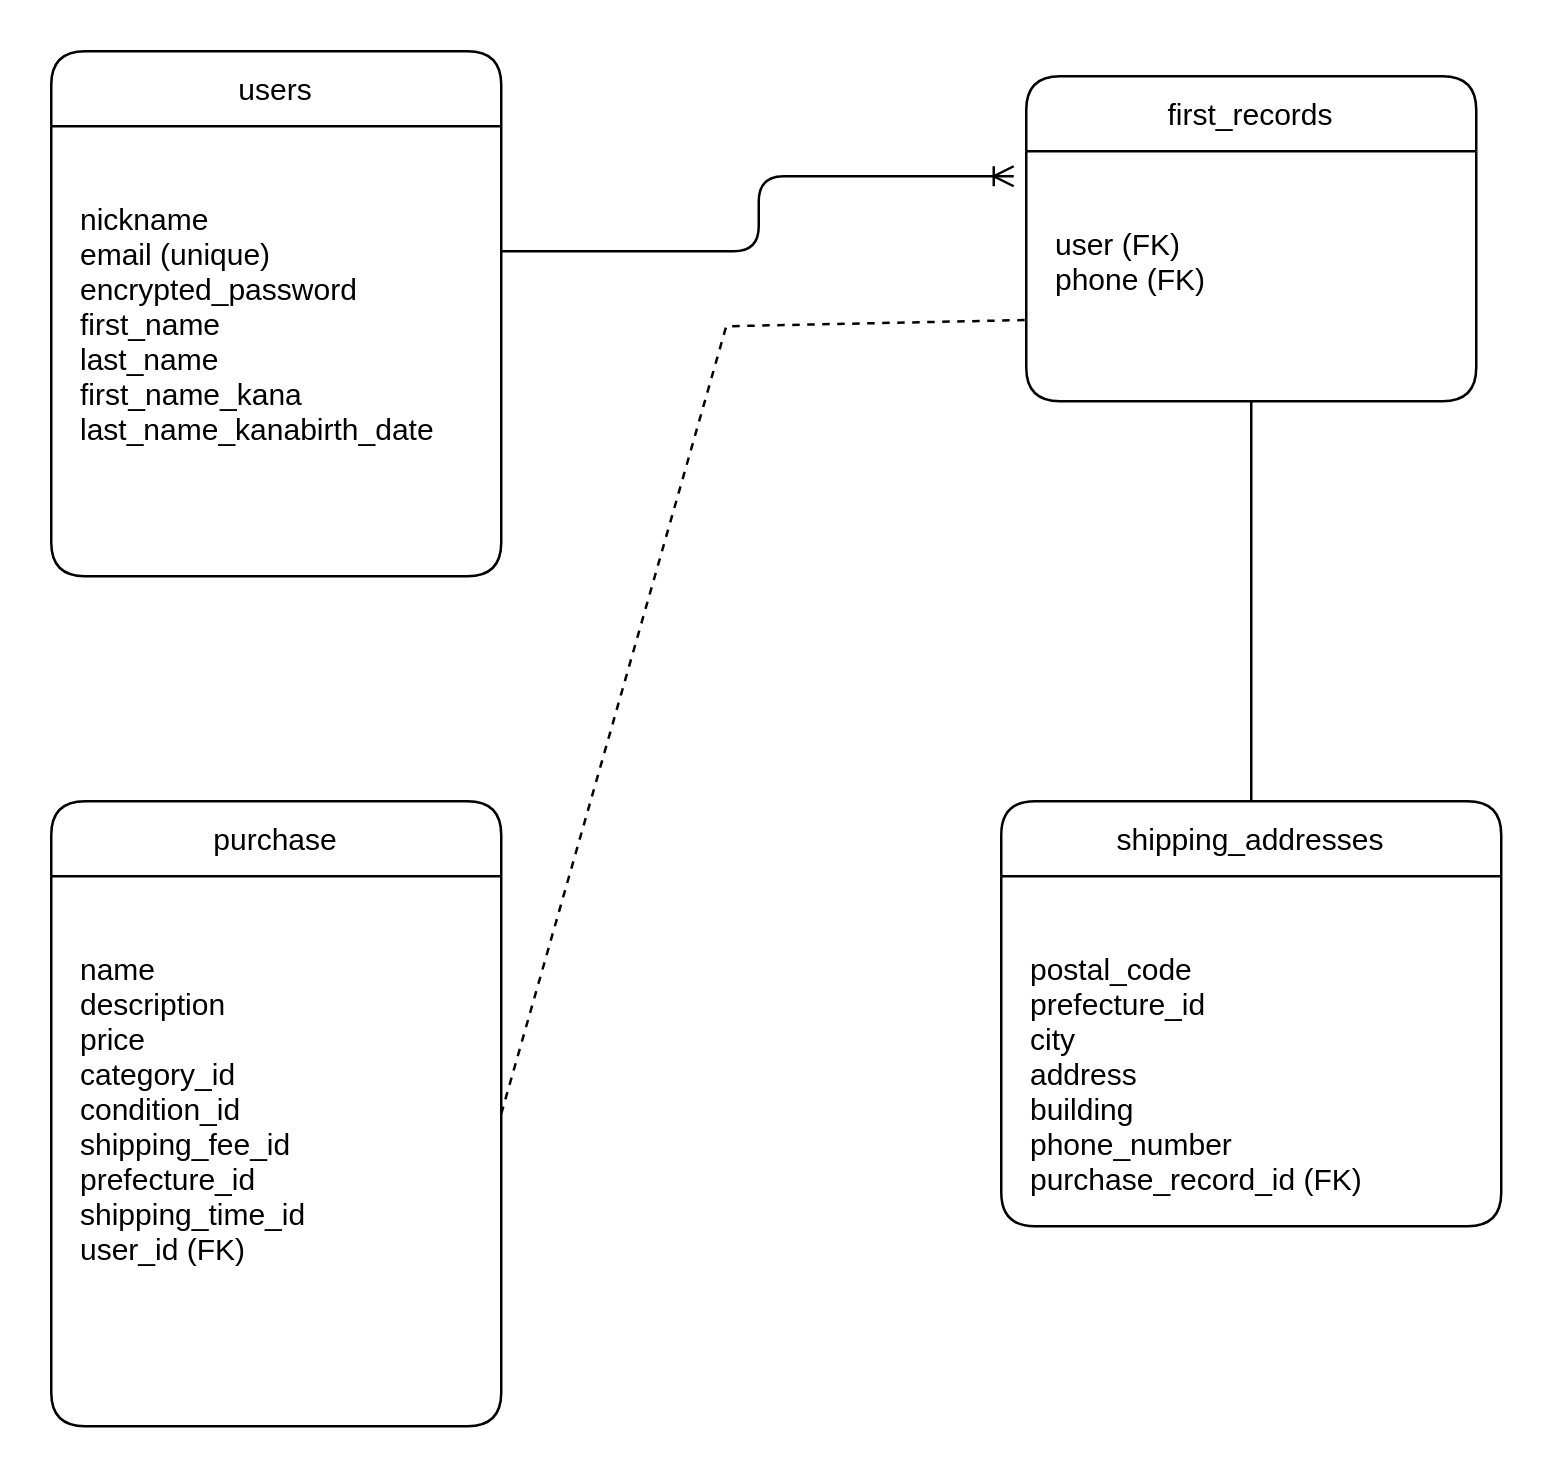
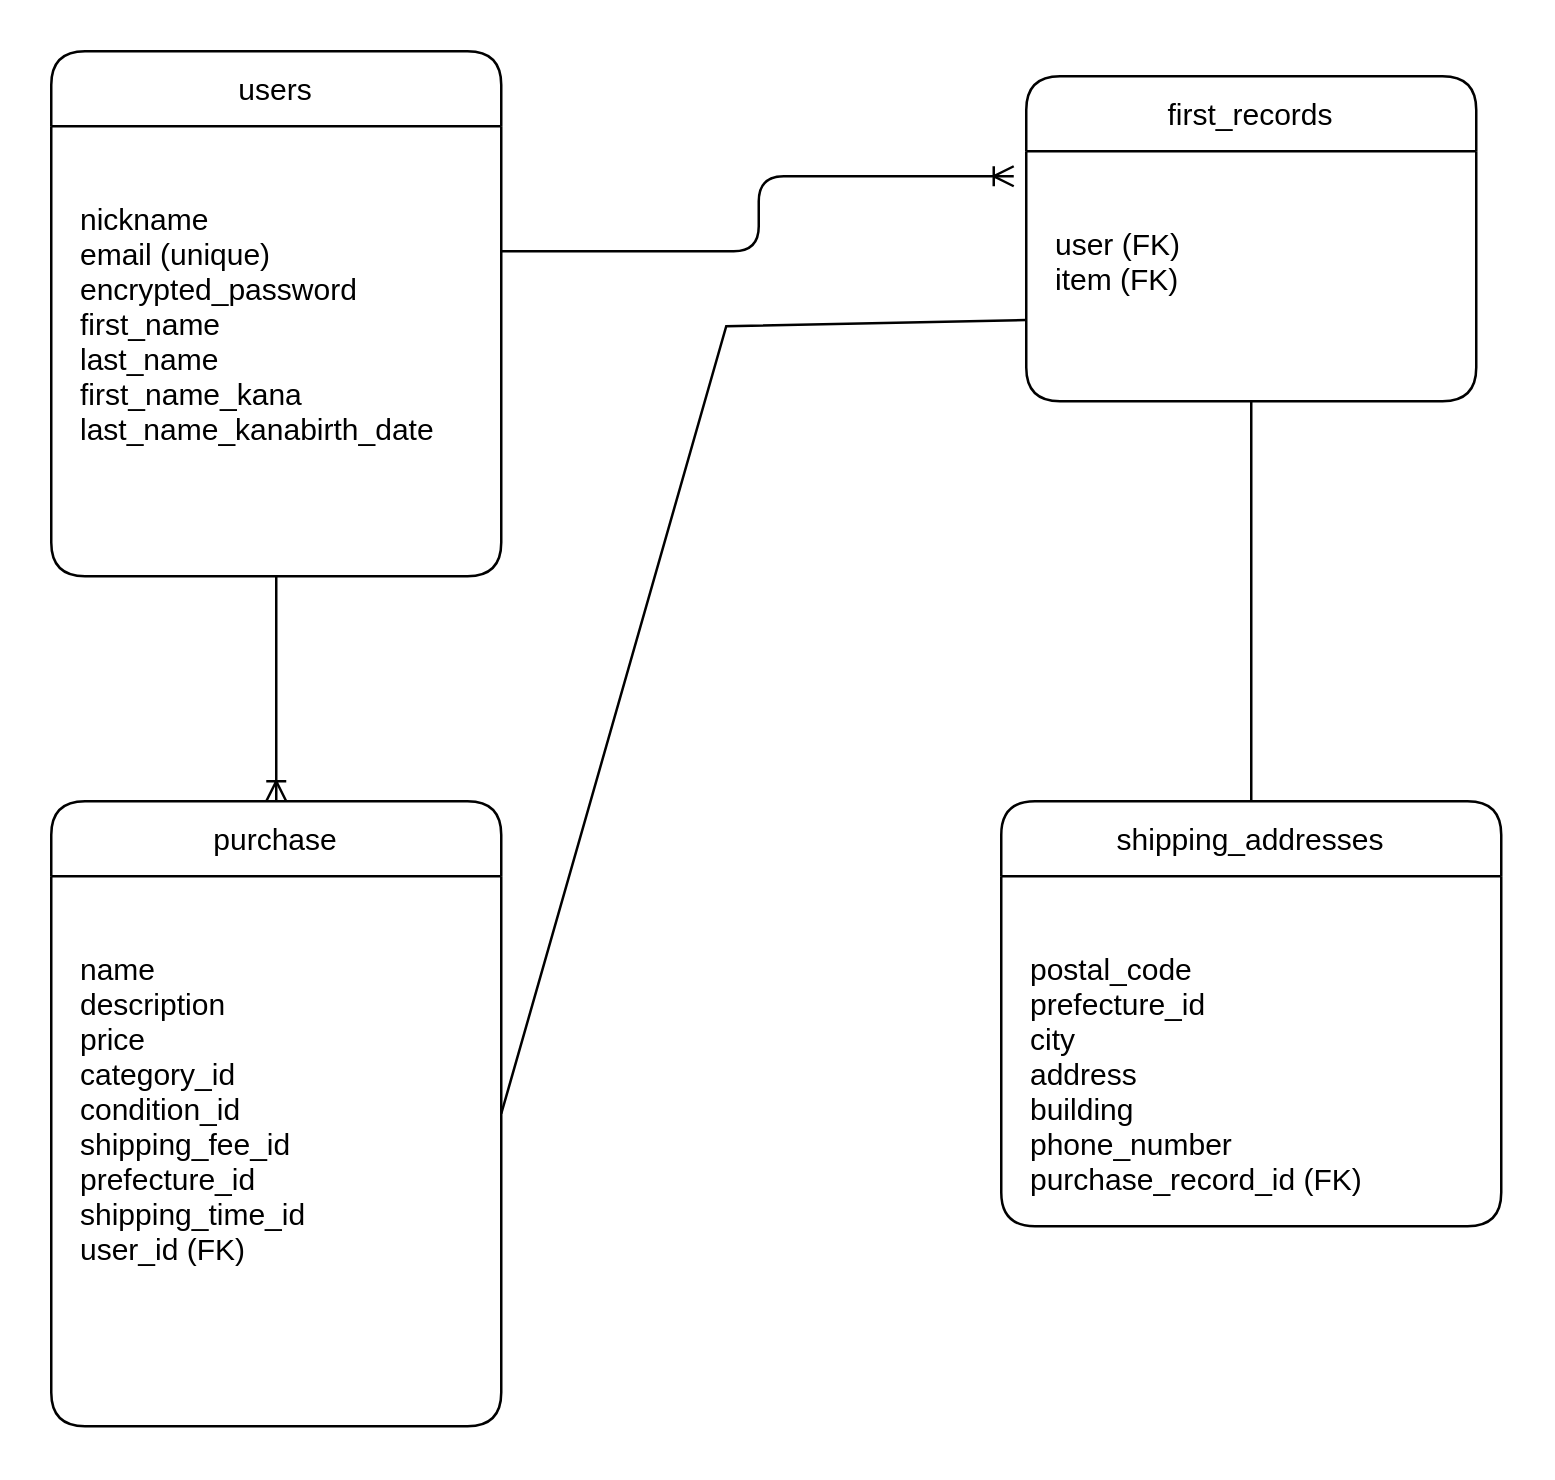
  <mxCell id="0" />
  <mxCell id="1" parent="0" />
+ <mxCell id="2" style="edgeStyle=none;rounded=1;html=1;exitX=0.5;exitY=1;exitDx=0;exitDy=0;entryX=0.5;entryY=0;entryDx=0;entryDy=0;endArrow=ERoneToMany;endFill=0;" edge="1" parent="1" source="3" target="5"><mxGeometry relative="1" as="geometry" /></mxCell>
  <mxCell id="3" value="users" style="shape=table;startSize=30;rounded=1;" vertex="1" parent="1"><mxGeometry x="20" y="20" width="180" height="210" as="geometry" /></mxCell>
  <mxCell id="4" value="&#10;nickname&#10;email (unique)&#10;encrypted_password&#10;first_name&#10;last_name&#10;first_name_kana&#10;last_name_kanabirth_date" style="text;rounded=1;" vertex="1" parent="3"><mxGeometry x="10" y="40" width="160" height="160" as="geometry" /></mxCell>
  <mxCell id="5" value="purchase" style="shape=table;startSize=30;rounded=1;" vertex="1" parent="1"><mxGeometry x="20" y="320" width="180" height="250" as="geometry" /></mxCell>
  <mxCell id="6" value="&#10;name&#10;description&#10;price&#10;category_id&#10;condition_id&#10;shipping_fee_id&#10;prefecture_id&#10;shipping_time_id&#10;user_id (FK)" style="text;rounded=1;" vertex="1" parent="5"><mxGeometry x="10" y="40" width="160" height="210" as="geometry" /></mxCell>
  <mxCell id="7" value="first_records" style="shape=table;startSize=30;rounded=1;" vertex="1" parent="1"><mxGeometry x="410" y="30" width="180" height="130" as="geometry" /></mxCell>
- <mxCell id="8" value="&#10;user (FK)&#10;phone (FK)" style="text;rounded=1;" vertex="1" parent="7"><mxGeometry x="10" y="40" width="160" height="90" as="geometry" /></mxCell>
+ <mxCell id="8" value="&#10;user (FK)&#10;item (FK)" style="text;rounded=1;" vertex="1" parent="7"><mxGeometry x="10" y="40" width="160" height="90" as="geometry" /></mxCell>
  <mxCell id="9" value="shipping_addresses" style="shape=table;startSize=30;rounded=1;" vertex="1" parent="1"><mxGeometry x="400" y="320" width="200" height="170" as="geometry" /></mxCell>
  <mxCell id="10" value="&#10;postal_code&#10;prefecture_id&#10;city&#10;address&#10;building&#10;phone_number&#10;purchase_record_id (FK)" style="text;rounded=1;" vertex="1" parent="9"><mxGeometry x="10" y="40" width="180" height="130" as="geometry" /></mxCell>
  <mxCell id="11" style="edgeStyle=elbowEdgeStyle;endArrow=ERoneToMany;endFill=0;targetPerimeterSpacing=5;" edge="1" parent="1"><mxGeometry relative="1" as="geometry"><mxPoint x="200" y="100" as="sourcePoint" /><mxPoint x="405" y="70" as="targetPoint" /></mxGeometry></mxCell>
  <mxCell id="12" style="edgeStyle=elbowEdgeStyle;endArrow=none;endFill=0;" edge="1" parent="1" source="7"><mxGeometry relative="1" as="geometry"><mxPoint x="500" y="320" as="targetPoint" /></mxGeometry></mxCell>
- <mxCell id="13" value="" style="endArrow=none;html=1;rounded=0;exitX=1;exitY=0.5;exitDx=0;exitDy=0;entryX=0;entryY=0.75;entryDx=0;entryDy=0;dashed=1;" edge="1" parent="1" source="5" target="7"><mxGeometry relative="1" as="geometry"><mxPoint x="280" y="250" as="sourcePoint" /><mxPoint x="440" y="250" as="targetPoint" /><Array as="points"><mxPoint x="290" y="130" /></Array></mxGeometry></mxCell>
+ <mxCell id="13" value="" style="endArrow=none;html=1;rounded=0;exitX=1;exitY=0.5;exitDx=0;exitDy=0;entryX=0;entryY=0.75;entryDx=0;entryDy=0;" edge="1" parent="1" source="5" target="7"><mxGeometry relative="1" as="geometry"><mxPoint x="280" y="250" as="sourcePoint" /><mxPoint x="440" y="250" as="targetPoint" /><Array as="points"><mxPoint x="290" y="130" /></Array></mxGeometry></mxCell>
